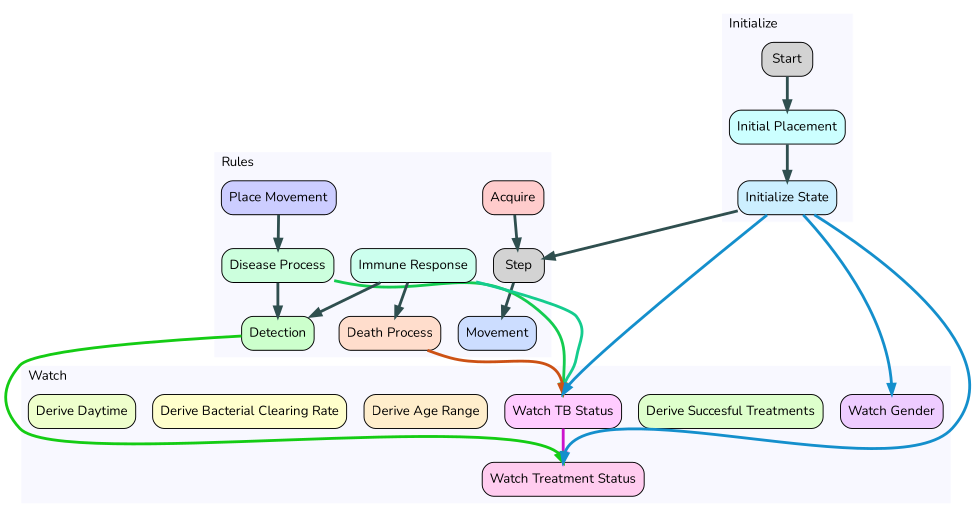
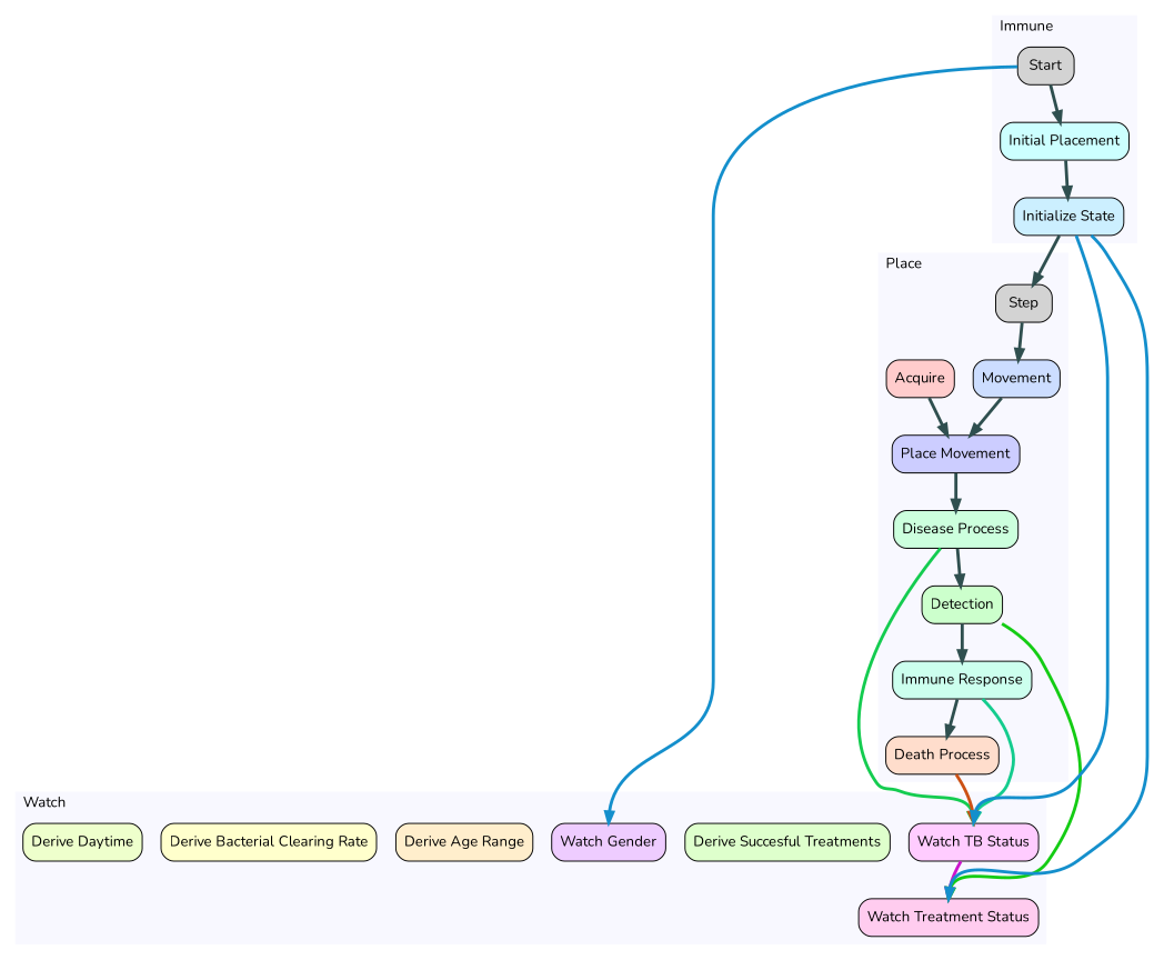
  digraph {
    compound=true
    fontname=Nunito
    node [color=black fillcolor=lightgray fontname=Nunito shape=box style="rounded,filled"]
    edge [color=darkslategray fontname=Nunito penwidth=3.0]
    n1 [fillcolor="0.833, 0.2, 1.0" label="Watch TB Status"]
    n2 [fillcolor="0.888, 0.2, 1.0" label="Watch Treatment Status"]
    n3 [fillcolor="0.277, 0.2, 1.0" label="Derive Succesful Treatments"]
    n4 [fillcolor="0.777, 0.2, 1.0" label="Watch Gender"]
    n5 [fillcolor="0.111, 0.2, 1.0" label="Derive Age Range"]
    n6 [fillcolor="0.166, 0.2, 1.0" label="Derive Bacterial Clearing Rate"]
    n7 [fillcolor="0.222, 0.2, 1.0" label="Derive Daytime"]
    n8 [label=Step style="filled,rounded" color=""]
    n9 [fillcolor="0.611, 0.2, 1.0" label=Movement]
    n10 [fillcolor="0.666, 0.2, 1.0" label="Place Movement"]
    n11 [fillcolor="0.388, 0.2, 1.0" label="Disease Process"]
    n12 [fillcolor="0.333, 0.2, 1.0" label=Detection]
    n13 [fillcolor="0.444, 0.2, 1.0" label="Immune Response"]
    n14 [fillcolor="0.055, 0.2, 1.0" label="Death Process"]
    n15 [fillcolor="0.0, 0.2, 1.0" label=Acquire]
    n16 [label=Start style="filled,rounded" color=""]
    n17 [fillcolor="0.5, 0.2, 1.0" label="Initial Placement"]
    n18 [fillcolor="0.555, 0.2, 1.0" label="Initialize State"]
    subgraph cluster_1 {
      color=white
      fillcolor=ghostwhite
      label=Watch
      labeljust=l
      style=filled
      n1
      n2
      n3
      n4
      n5
      n6
      n7
    }
    subgraph cluster_2 {
      color=white
      fillcolor=ghostwhite
-     label=Rules
+     label=Place
      labeljust=l
      style=filled
      n8
      n9
      n10
      n11
      n12
      n13
      n14
      n15
    }
    subgraph cluster_3 {
      color=white
      fillcolor=ghostwhite
-     label=Initialize
+     label=Immune
      labeljust=l
      style=filled
      n16
      n17
      n18
    }
    n1 -> n2 [color="0.833, 0.9 , 0.8" headport=n]
    n8 -> n9
+   n9 -> n10
    n10 -> n11
    n11 -> n1 [color="0.388, 0.9 , 0.8" headport=n]
    n11 -> n12
    n12 -> n2 [color="0.333, 0.9 , 0.8" headport=n]
-   n13 -> n12
+   n12 -> n13
    n13 -> n1 [color="0.444, 0.9 , 0.8" headport=n]
    n13 -> n14
    n14 -> n1 [color="0.055, 0.9 , 0.8" headport=n]
-   n15 -> n8
+   n15 -> n10
    n16 -> n17
    n17 -> n18
    n18 -> n1 [color="0.555, 0.9 , 0.8" headport=n]
    n18 -> n2 [color="0.555, 0.9 , 0.8" headport=n]
-   n18 -> n4 [color="0.555, 0.9 , 0.8" headport=n]
+   n16 -> n4 [color="0.555, 0.9 , 0.8" headport=n]
    n18 -> n8
  }
